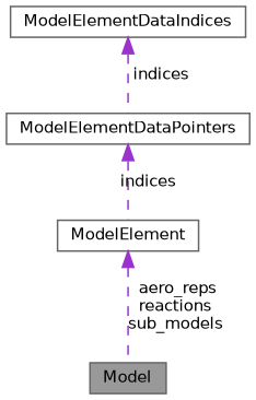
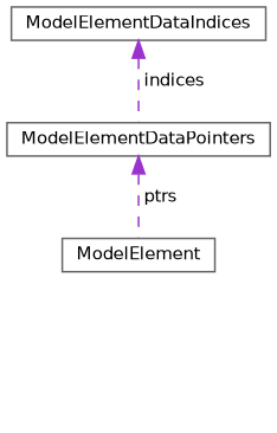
  digraph {
    node [color=gray40 fillcolor=white fontname=Helvetica fontsize=10 shape=box style=filled]
    edge [color=darkorchid3 dir=back fontname=Helvetica fontsize=10 labelfontname=Helvetica labelfontsize=10 style=dashed]
-   n1 [fillcolor=grey60 fontcolor=black height=0.2 label=Model width=0.4]
    n2 [height=0.2 label=ModelElement width=0.4]
    n3 [height=0.2 label=ModelElementDataPointers width=0.4]
    n4 [height=0.2 label=ModelElementDataIndices width=0.4]
-   n2 -> n1 [label=" aero_reps\nreactions\nsub_models"]
-   n3 -> n2 [label=" indices"]
+   n3 -> n2 [label=" ptrs"]
    n4 -> n3 [label=" indices"]
  }
